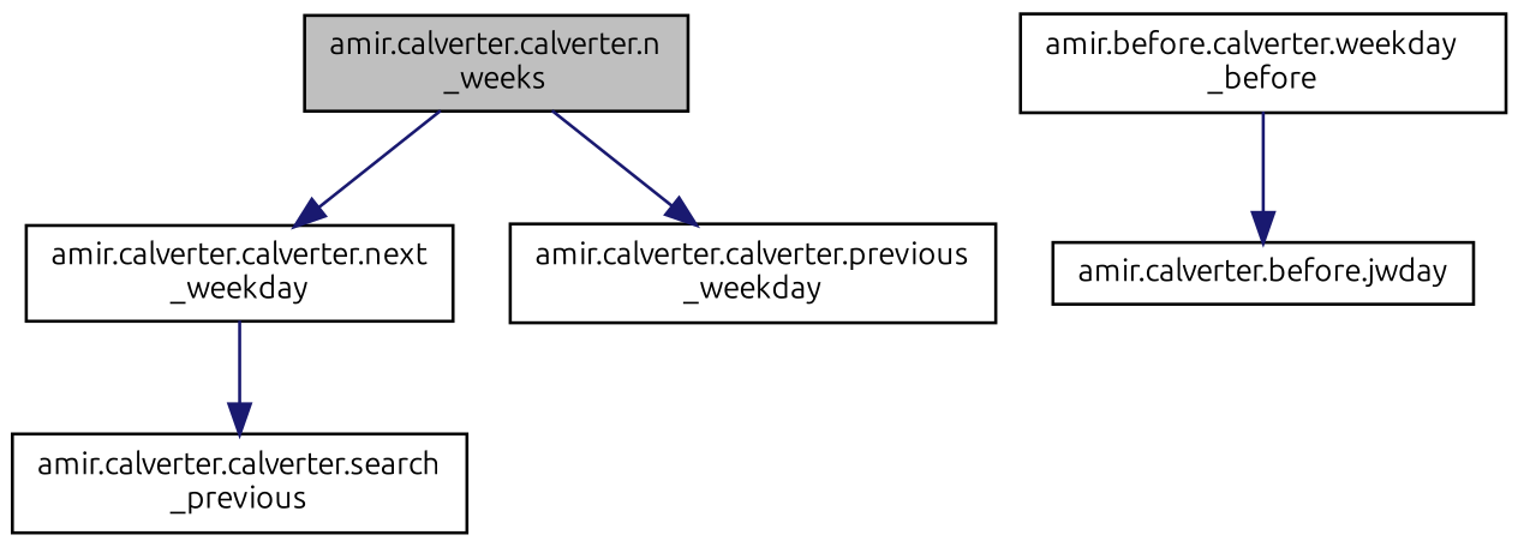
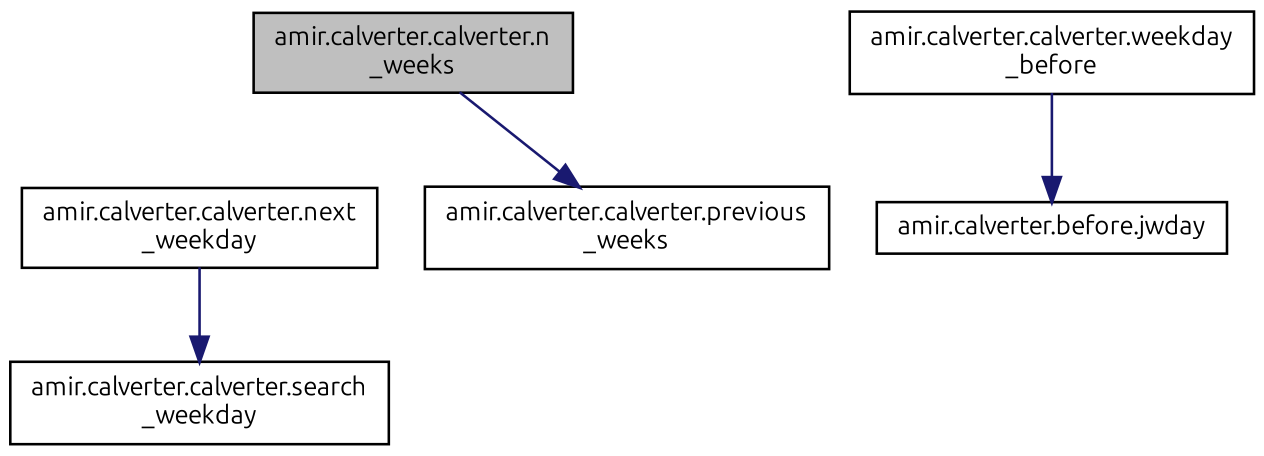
  digraph {
    fontname=Ubuntu
    rankdir=TB
    node [color=black fillcolor=white fontname=Ubuntu fontsize=10 shape=record style=filled]
    edge [color=midnightblue fontname=Ubuntu fontsize=10 labelfontname="FreeSans.ttf" labelfontsize=10 style=solid]
    n1 [fillcolor=grey75 fontcolor=black height=0.2 label="amir.calverter.calverter.n\l_weeks" width=0.4]
    n2 [height=0.2 label="amir.calverter.calverter.next\l_weekday" width=0.4]
-   n3 [height=0.2 label="amir.calverter.calverter.previous\l_weekday" width=0.4]
-   n4 [height=0.2 label="amir.calverter.calverter.search\l_previous" width=0.4]
-   n5 [height=0.2 label="amir.before.calverter.weekday\l_before" width=0.4]
+   n3 [height=0.2 label="amir.calverter.calverter.previous\l_weeks" width=0.4]
+   n4 [height=0.2 label="amir.calverter.calverter.search\l_weekday" width=0.4]
+   n5 [height=0.2 label="amir.calverter.calverter.weekday\l_before" width=0.4]
    n6 [height=0.2 label="amir.calverter.before.jwday" width=0.4]
-   n1 -> n2
    n1 -> n3
    n2 -> n4
    n5 -> n6
  }
